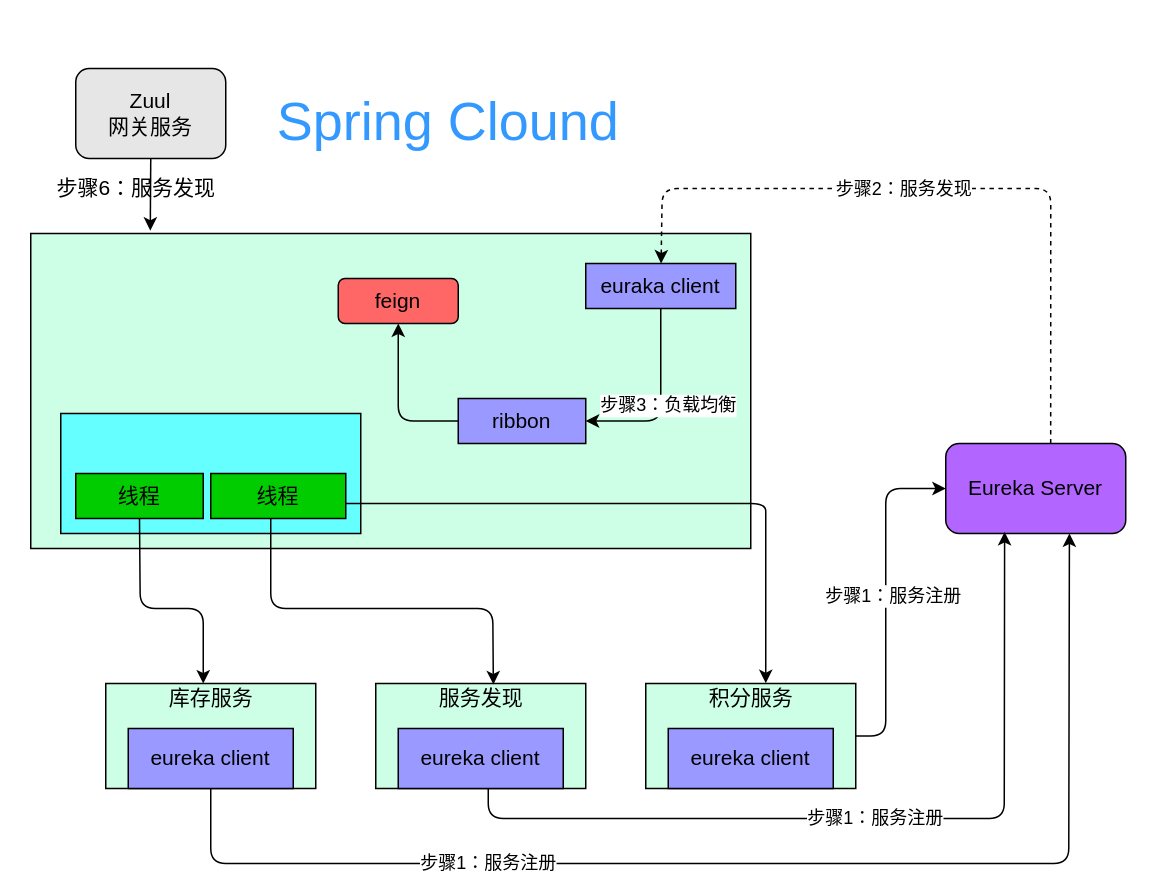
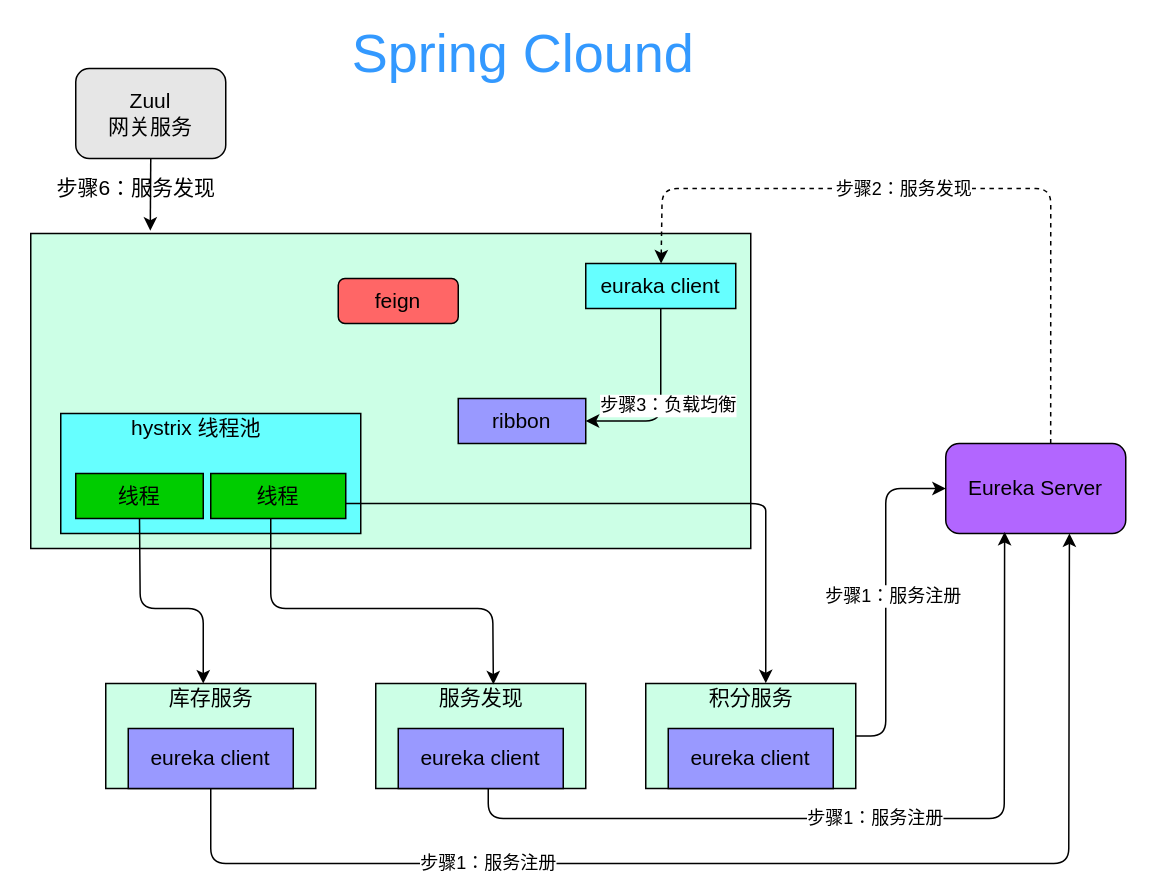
  <mxCell id="0" />
  <mxCell id="1" parent="0" />
  <mxCell id="2" value="" style="rounded=0;whiteSpace=wrap;html=1;fillColor=#CCFFE6;" vertex="1" parent="1"><mxGeometry x="70" y="455" width="140" height="70" as="geometry" /></mxCell>
  <mxCell id="3" value="&lt;font style=&quot;font-size: 14px&quot;&gt;eureka client&lt;/font&gt;" style="rounded=0;whiteSpace=wrap;html=1;fillColor=#9999FF;" vertex="1" parent="1"><mxGeometry x="85" y="485" width="110" height="40" as="geometry" /></mxCell>
  <mxCell id="4" value="&lt;span style=&quot;font-size: 14px&quot;&gt;库存服务&lt;/span&gt;" style="text;html=1;resizable=0;autosize=1;align=center;verticalAlign=middle;points=[];fillColor=none;strokeColor=none;rounded=0;" vertex="1" parent="1"><mxGeometry x="105" y="455" width="70" height="20" as="geometry" /></mxCell>
  <mxCell id="5" value="" style="rounded=0;whiteSpace=wrap;html=1;fillColor=#CCFFE6;" vertex="1" parent="1"><mxGeometry x="250" y="455" width="140" height="70" as="geometry" /></mxCell>
  <mxCell id="6" value="&lt;font style=&quot;font-size: 14px&quot;&gt;eureka client&lt;/font&gt;" style="rounded=0;whiteSpace=wrap;html=1;fillColor=#9999FF;" vertex="1" parent="1"><mxGeometry x="265" y="485" width="110" height="40" as="geometry" /></mxCell>
  <mxCell id="7" value="" style="rounded=0;whiteSpace=wrap;html=1;fillColor=#CCFFE6;" vertex="1" parent="1"><mxGeometry x="430" y="455" width="140" height="70" as="geometry" /></mxCell>
  <mxCell id="8" value="&lt;font style=&quot;font-size: 14px&quot;&gt;eureka client&lt;/font&gt;" style="rounded=0;whiteSpace=wrap;html=1;fillColor=#9999FF;" vertex="1" parent="1"><mxGeometry x="445" y="485" width="110" height="40" as="geometry" /></mxCell>
  <mxCell id="9" value="&lt;span style=&quot;font-size: 14px&quot;&gt;服务发现&lt;/span&gt;" style="text;html=1;resizable=0;autosize=1;align=center;verticalAlign=middle;points=[];fillColor=none;strokeColor=none;rounded=0;" vertex="1" parent="1"><mxGeometry x="285" y="455" width="70" height="20" as="geometry" /></mxCell>
  <mxCell id="10" value="&lt;span style=&quot;font-size: 14px&quot;&gt;积分服务&lt;/span&gt;" style="text;html=1;resizable=0;autosize=1;align=center;verticalAlign=middle;points=[];fillColor=none;strokeColor=none;rounded=0;" vertex="1" parent="1"><mxGeometry x="465" y="455" width="70" height="20" as="geometry" /></mxCell>
  <mxCell id="11" value="&lt;font style=&quot;font-size: 14px&quot;&gt;Eureka Server&lt;/font&gt;" style="whiteSpace=wrap;html=1;fillColor=#B266FF;rounded=1;" vertex="1" parent="1"><mxGeometry x="630" y="295" width="120" height="60" as="geometry" /></mxCell>
  <mxCell id="12" value="" style="endArrow=classic;html=1;entryX=0;entryY=0.5;entryDx=0;entryDy=0;" edge="1" parent="1" target="11"><mxGeometry width="50" height="50" relative="1" as="geometry"><mxPoint x="570" y="490" as="sourcePoint" /><mxPoint x="607" y="325" as="targetPoint" /><Array as="points"><mxPoint x="590" y="490" /><mxPoint x="590" y="325" /></Array></mxGeometry></mxCell>
  <mxCell id="13" value="&lt;font style=&quot;font-size: 12px&quot;&gt;步骤1：服务注册&lt;/font&gt;" style="edgeLabel;html=1;align=center;verticalAlign=middle;resizable=0;points=[];" vertex="1" connectable="0" parent="12"><mxGeometry x="0.01" y="-4" relative="1" as="geometry"><mxPoint as="offset" /></mxGeometry></mxCell>
  <mxCell id="14" value="&lt;font style=&quot;font-size: 12px&quot;&gt;步骤1：服务注册&lt;/font&gt;" style="endArrow=classic;html=1;entryX=0.327;entryY=0.983;entryDx=0;entryDy=0;entryPerimeter=0;" edge="1" parent="1" target="11"><mxGeometry width="50" height="50" relative="1" as="geometry"><mxPoint x="325" y="525" as="sourcePoint" /><mxPoint x="670" y="360" as="targetPoint" /><Array as="points"><mxPoint x="325" y="545" /><mxPoint x="669" y="545" /></Array></mxGeometry></mxCell>
  <mxCell id="15" value="" style="endArrow=classic;html=1;entryX=0.687;entryY=1;entryDx=0;entryDy=0;entryPerimeter=0;" edge="1" parent="1" target="11"><mxGeometry width="50" height="50" relative="1" as="geometry"><mxPoint x="140" y="525" as="sourcePoint" /><mxPoint x="190" y="475" as="targetPoint" /><Array as="points"><mxPoint x="140" y="575" /><mxPoint x="712" y="575" /></Array></mxGeometry></mxCell>
  <mxCell id="16" value="&lt;font style=&quot;font-size: 12px&quot;&gt;步骤1：服务注册&lt;/font&gt;" style="edgeLabel;html=1;align=center;verticalAlign=middle;resizable=0;points=[];" vertex="1" connectable="0" parent="15"><mxGeometry x="-0.445" y="1" relative="1" as="geometry"><mxPoint as="offset" /></mxGeometry></mxCell>
  <mxCell id="17" value="" style="rounded=0;whiteSpace=wrap;html=1;fillColor=#CCFFE6;" vertex="1" parent="1"><mxGeometry x="20" y="155" width="480" height="210" as="geometry" /></mxCell>
- <mxCell id="18" value="&lt;font style=&quot;font-size: 14px&quot;&gt;euraka client&lt;/font&gt;" style="rounded=0;whiteSpace=wrap;html=1;fillColor=#9999FF;" vertex="1" parent="1"><mxGeometry x="390" y="175" width="100" height="30" as="geometry" /></mxCell>
+ <mxCell id="18" value="&lt;font style=&quot;font-size: 14px&quot;&gt;euraka client&lt;/font&gt;" style="rounded=0;whiteSpace=wrap;html=1;fillColor=#66ffff;" vertex="1" parent="1"><mxGeometry x="390" y="175" width="100" height="30" as="geometry" /></mxCell>
  <mxCell id="19" value="&lt;font style=&quot;font-size: 14px&quot;&gt;ribbon&lt;/font&gt;" style="rounded=0;whiteSpace=wrap;html=1;fillColor=#9999ff;" vertex="1" parent="1"><mxGeometry x="305" y="265" width="85" height="30" as="geometry" /></mxCell>
  <mxCell id="20" value="" style="endArrow=classic;html=1;exitX=0.583;exitY=0;exitDx=0;exitDy=0;exitPerimeter=0;dashed=1;" edge="1" parent="1" source="11" target="18"><mxGeometry width="50" height="50" relative="1" as="geometry"><mxPoint x="580" y="205" as="sourcePoint" /><mxPoint x="430" y="105" as="targetPoint" /><Array as="points"><mxPoint x="700" y="125" /><mxPoint x="441" y="125" /></Array></mxGeometry></mxCell>
  <mxCell id="21" value="&lt;font style=&quot;font-size: 12px&quot;&gt;步骤2：服务发现&lt;/font&gt;" style="edgeLabel;html=1;align=center;verticalAlign=middle;resizable=0;points=[];" vertex="1" connectable="0" parent="20"><mxGeometry x="0.122" relative="1" as="geometry"><mxPoint as="offset" /></mxGeometry></mxCell>
  <mxCell id="22" value="&lt;font style=&quot;font-size: 14px&quot;&gt;feign&lt;/font&gt;" style="whiteSpace=wrap;html=1;fillColor=#FF6666;rounded=1;" vertex="1" parent="1"><mxGeometry x="225" y="185" width="80" height="30" as="geometry" /></mxCell>
- <mxCell id="23" value="" style="endArrow=classic;html=1;entryX=0.5;entryY=1;entryDx=0;entryDy=0;entryPerimeter=0;exitX=0;exitY=0.5;exitDx=0;exitDy=0;" edge="1" parent="1" source="19" target="22"><mxGeometry width="50" height="50" relative="1" as="geometry"><mxPoint x="330" y="265" as="sourcePoint" /><mxPoint x="380" y="215" as="targetPoint" /><Array as="points"><mxPoint x="265" y="280" /></Array></mxGeometry></mxCell>
  <mxCell id="24" value="" style="endArrow=classic;html=1;" edge="1" parent="1"><mxGeometry width="50" height="50" relative="1" as="geometry"><mxPoint x="440" y="205" as="sourcePoint" /><mxPoint x="390" y="280" as="targetPoint" /><Array as="points"><mxPoint x="440" y="280" /></Array></mxGeometry></mxCell>
  <mxCell id="25" value="&lt;font style=&quot;font-size: 12px&quot;&gt;步骤3：负载均衡&lt;/font&gt;" style="edgeLabel;html=1;align=center;verticalAlign=middle;resizable=0;points=[];" vertex="1" connectable="0" parent="24"><mxGeometry x="0.027" y="4" relative="1" as="geometry"><mxPoint as="offset" /></mxGeometry></mxCell>
  <mxCell id="26" value="" style="rounded=0;whiteSpace=wrap;html=1;fillColor=#66FFFF;" vertex="1" parent="1"><mxGeometry x="40" y="275" width="200" height="80" as="geometry" /></mxCell>
  <mxCell id="27" value="&lt;font style=&quot;font-size: 14px&quot;&gt;线程&lt;/font&gt;" style="rounded=0;whiteSpace=wrap;html=1;fillColor=#00CC00;" vertex="1" parent="1"><mxGeometry x="50" y="315" width="85" height="30" as="geometry" /></mxCell>
  <mxCell id="28" value="&lt;font style=&quot;font-size: 14px&quot;&gt;线程&lt;/font&gt;" style="rounded=0;whiteSpace=wrap;html=1;fillColor=#00CC00;" vertex="1" parent="1"><mxGeometry x="140" y="315" width="90" height="30" as="geometry" /></mxCell>
+ <mxCell id="29" value="&lt;font style=&quot;font-size: 14px&quot;&gt;hystrix 线程池&lt;/font&gt;" style="text;html=1;resizable=0;autosize=1;align=center;verticalAlign=middle;points=[];fillColor=none;strokeColor=none;rounded=0;" vertex="1" parent="1"><mxGeometry x="80" y="275" width="100" height="20" as="geometry" /></mxCell>
  <mxCell id="30" value="&lt;font style=&quot;font-size: 14px&quot;&gt;Zuul&lt;br&gt;网关服务&lt;/font&gt;" style="whiteSpace=wrap;html=1;fillColor=#E6E6E6;rounded=1;" vertex="1" parent="1"><mxGeometry x="50" y="45" width="100" height="60" as="geometry" /></mxCell>
  <mxCell id="31" value="" style="endArrow=classic;html=1;entryX=0.166;entryY=-0.009;entryDx=0;entryDy=0;entryPerimeter=0;exitX=0.5;exitY=1;exitDx=0;exitDy=0;" edge="1" parent="1" source="30" target="17"><mxGeometry width="50" height="50" relative="1" as="geometry"><mxPoint x="100" y="115" as="sourcePoint" /><mxPoint x="150" y="65" as="targetPoint" /></mxGeometry></mxCell>
  <mxCell id="32" value="&lt;font style=&quot;font-size: 14px&quot;&gt;步骤6：服务发现&lt;/font&gt;" style="text;html=1;align=center;verticalAlign=middle;resizable=0;points=[];autosize=1;" vertex="1" parent="1"><mxGeometry x="30" y="115" width="120" height="20" as="geometry" /></mxCell>
- <mxCell id="33" value="&lt;span style=&quot;color: rgb(51 , 153 , 255) ; background-color: rgb(255 , 255 , 255)&quot;&gt;&lt;font style=&quot;font-size: 36px&quot;&gt;Spring Clound&lt;/font&gt;&lt;/span&gt;" style="text;html=1;resizable=0;autosize=1;align=center;verticalAlign=middle;points=[];fillColor=none;strokeColor=none;rounded=0;" vertex="1" parent="1"><mxGeometry x="177.5" y="65" width="240" height="30" as="geometry" /></mxCell>
+ <mxCell id="33" value="&lt;span style=&quot;color: rgb(51 , 153 , 255) ; background-color: rgb(255 , 255 , 255)&quot;&gt;&lt;font style=&quot;font-size: 36px&quot;&gt;Spring Clound&lt;/font&gt;&lt;/span&gt;" style="text;html=1;resizable=0;autosize=1;align=center;verticalAlign=middle;points=[];fillColor=none;strokeColor=none;rounded=0;" vertex="1" parent="1"><mxGeometry x="227.5" y="20" width="240" height="30" as="geometry" /></mxCell>
  <mxCell id="34" value="" style="endArrow=classic;html=1;entryX=0.62;entryY=0.03;entryDx=0;entryDy=0;entryPerimeter=0;" edge="1" parent="1" target="9"><mxGeometry width="50" height="50" relative="1" as="geometry"><mxPoint x="180" y="345" as="sourcePoint" /><mxPoint x="230" y="295" as="targetPoint" /><Array as="points"><mxPoint x="180" y="405" /><mxPoint x="328" y="405" /></Array></mxGeometry></mxCell>
  <mxCell id="35" value="" style="endArrow=classic;html=1;exitX=0.5;exitY=1;exitDx=0;exitDy=0;" edge="1" parent="1" source="27"><mxGeometry width="50" height="50" relative="1" as="geometry"><mxPoint x="85" y="505" as="sourcePoint" /><mxPoint x="135" y="455" as="targetPoint" /><Array as="points"><mxPoint x="93" y="405" /><mxPoint x="135" y="405" /></Array></mxGeometry></mxCell>
  <mxCell id="36" value="" style="endArrow=classic;html=1;entryX=0.643;entryY=-0.01;entryDx=0;entryDy=0;entryPerimeter=0;" edge="1" parent="1" target="10"><mxGeometry width="50" height="50" relative="1" as="geometry"><mxPoint x="230" y="335" as="sourcePoint" /><mxPoint x="280" y="285" as="targetPoint" /><Array as="points"><mxPoint x="510" y="335" /><mxPoint x="510" y="345" /></Array></mxGeometry></mxCell>
